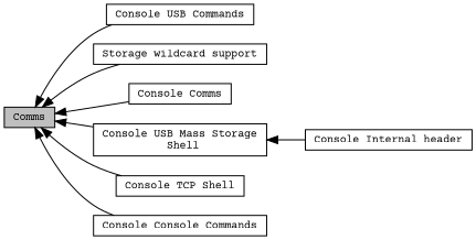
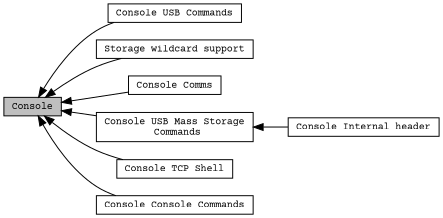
  digraph {
    fontname="Courier Prime"
    rankdir=LR
    node [color=black fillcolor=white fontname="Courier Prime" fontsize=10 shape=box style=filled]
    edge [dir=back fontname="Courier Prime" fontsize=10 labelfontname=Helvetica labelfontsize=10 shape=plaintext style=solid]
    n1 [height=0.2 label="Console USB Commands" width=0.4]
    n2 [height=0.2 label="Storage wildcard support" width=0.4]
    n3 [height=0.2 label="Console Comms" width=0.4]
    n4 [height=0.2 label="Console Internal header" width=0.4]
-   n5 [height=0.2 label="Console USB Mass Storage\l Shell" width=0.4]
+   n5 [height=0.2 label="Console USB Mass Storage\l Commands" width=0.4]
    n6 [height=0.2 label="Console TCP Shell" width=0.4]
-   n7 [fillcolor=grey75 fontcolor=black height=0.2 label=Comms width=0.4]
+   n7 [fillcolor=grey75 fontcolor=black height=0.2 label=Console width=0.4]
    n8 [height=0.2 label="Console Console Commands" width=0.4]
    n5 -> n4
    n7 -> n1
    n7 -> n2
    n7 -> n3
    n7 -> n5
    n7 -> n6
    n7 -> n8
  }
